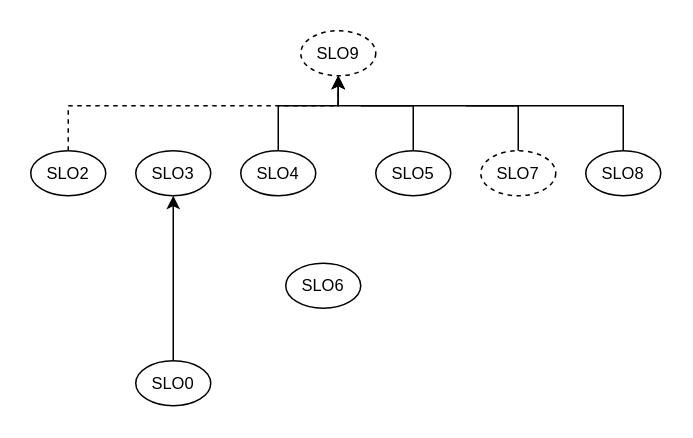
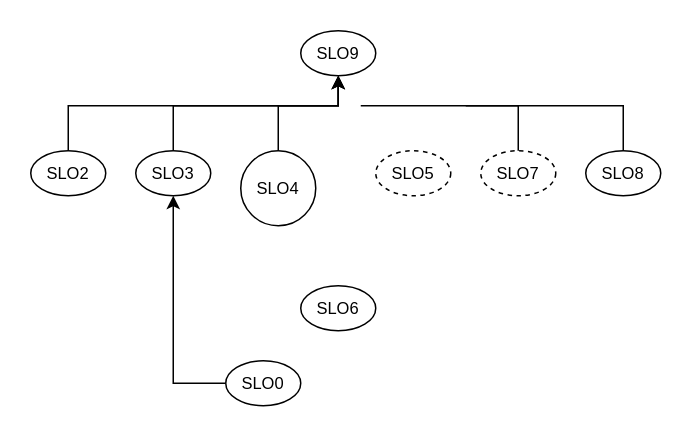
  <mxCell id="0" />
  <mxCell id="1" parent="0" />
  <mxCell id="2" style="edgeStyle=orthogonalEdgeStyle;rounded=0;orthogonalLoop=1;jettySize=auto;html=1;" edge="1" parent="1" source="3" target="12"><mxGeometry relative="1" as="geometry" /></mxCell>
- <mxCell id="3" value="SLO0" style="ellipse;whiteSpace=wrap;html=1;fontSize=11;" parent="1" vertex="1"><mxGeometry x="90" y="240" width="50" height="30" as="geometry" /></mxCell>
- <mxCell id="4" value="SLO6" style="ellipse;whiteSpace=wrap;html=1;fontSize=11;" parent="1" vertex="1"><mxGeometry x="190" y="175" width="50" height="30" as="geometry" /></mxCell>
- <mxCell id="5" style="edgeStyle=orthogonalEdgeStyle;rounded=0;orthogonalLoop=1;jettySize=auto;html=1;entryX=0.5;entryY=1;entryDx=0;entryDy=0;dashed=1;" edge="1" parent="1" source="6" target="15"><mxGeometry relative="1" as="geometry"><Array as="points"><mxPoint x="45" y="70" /><mxPoint x="225" y="70" /></Array></mxGeometry></mxCell>
+ <mxCell id="3" value="SLO0" style="ellipse;whiteSpace=wrap;html=1;fontSize=11;" parent="1" vertex="1"><mxGeometry x="150" y="240" width="50" height="30" as="geometry" /></mxCell>
+ <mxCell id="4" value="SLO6" style="ellipse;whiteSpace=wrap;html=1;fontSize=11;" parent="1" vertex="1"><mxGeometry x="200" y="190" width="50" height="30" as="geometry" /></mxCell>
+ <mxCell id="5" style="edgeStyle=orthogonalEdgeStyle;rounded=0;orthogonalLoop=1;jettySize=auto;html=1;entryX=0.5;entryY=1;entryDx=0;entryDy=0;" edge="1" parent="1" source="6" target="15"><mxGeometry relative="1" as="geometry"><Array as="points"><mxPoint x="45" y="70" /><mxPoint x="225" y="70" /></Array></mxGeometry></mxCell>
  <mxCell id="6" value="SLO2" style="ellipse;whiteSpace=wrap;html=1;fontSize=11;" parent="1" vertex="1"><mxGeometry x="20" y="100" width="50" height="30" as="geometry" /></mxCell>
  <mxCell id="7" style="edgeStyle=orthogonalEdgeStyle;rounded=0;orthogonalLoop=1;jettySize=auto;html=1;entryX=0.5;entryY=1;entryDx=0;entryDy=0;" edge="1" parent="1" source="8" target="15"><mxGeometry relative="1" as="geometry"><Array as="points"><mxPoint x="185" y="70" /><mxPoint x="225" y="70" /></Array></mxGeometry></mxCell>
- <mxCell id="8" value="SLO4" style="ellipse;whiteSpace=wrap;html=1;fontSize=11;" parent="1" vertex="1"><mxGeometry x="160" y="100" width="50" height="30" as="geometry" /></mxCell>
- <mxCell id="9" style="edgeStyle=orthogonalEdgeStyle;rounded=0;orthogonalLoop=1;jettySize=auto;html=1;entryX=0.5;entryY=1;entryDx=0;entryDy=0;" edge="1" parent="1" source="10" target="15"><mxGeometry relative="1" as="geometry"><Array as="points"><mxPoint x="275" y="70" /><mxPoint x="225" y="70" /></Array></mxGeometry></mxCell>
- <mxCell id="10" value="SLO5" style="ellipse;whiteSpace=wrap;html=1;fontSize=11;" parent="1" vertex="1"><mxGeometry x="250" y="100" width="50" height="30" as="geometry" /></mxCell>
+ <mxCell id="8" value="SLO4" style="ellipse;whiteSpace=wrap;html=1;fontSize=11;" parent="1" vertex="1"><mxGeometry x="160" y="100" width="50" height="50" as="geometry" /></mxCell>
+ <mxCell id="10" value="SLO5" style="ellipse;whiteSpace=wrap;html=1;fontSize=11;dashed=1;" parent="1" vertex="1"><mxGeometry x="250" y="100" width="50" height="30" as="geometry" /></mxCell>
+ <mxCell id="11" style="edgeStyle=orthogonalEdgeStyle;rounded=0;orthogonalLoop=1;jettySize=auto;html=1;" edge="1" parent="1" source="12" target="15"><mxGeometry relative="1" as="geometry"><Array as="points"><mxPoint x="115" y="70" /><mxPoint x="225" y="70" /></Array></mxGeometry></mxCell>
  <mxCell id="12" value="SLO3" style="ellipse;whiteSpace=wrap;html=1;fontSize=11;" parent="1" vertex="1"><mxGeometry x="90" y="100" width="50" height="30" as="geometry" /></mxCell>
  <mxCell id="13" value="SLO7" style="ellipse;whiteSpace=wrap;html=1;fontSize=11;dashed=1;" parent="1" vertex="1"><mxGeometry x="320" y="100" width="50" height="30" as="geometry" /></mxCell>
  <mxCell id="14" value="SLO8" style="ellipse;whiteSpace=wrap;html=1;fontSize=11;" parent="1" vertex="1"><mxGeometry x="390" y="100" width="50" height="30" as="geometry" /></mxCell>
- <mxCell id="15" value="SLO9" style="ellipse;whiteSpace=wrap;html=1;fontSize=11;dashed=1;" parent="1" vertex="1"><mxGeometry x="200" y="20" width="50" height="30" as="geometry" /></mxCell>
+ <mxCell id="15" value="SLO9" style="ellipse;whiteSpace=wrap;html=1;fontSize=11;" parent="1" vertex="1"><mxGeometry x="200" y="20" width="50" height="30" as="geometry" /></mxCell>
  <mxCell id="16" value="" style="endArrow=none;html=1;rounded=0;exitX=0.5;exitY=0;exitDx=0;exitDy=0;" edge="1" parent="1" source="13"><mxGeometry width="50" height="50" relative="1" as="geometry"><mxPoint x="300" y="60" as="sourcePoint" /><mxPoint x="240" y="70" as="targetPoint" /><Array as="points"><mxPoint x="345" y="70" /></Array></mxGeometry></mxCell>
  <mxCell id="17" value="" style="endArrow=none;html=1;rounded=0;exitX=0.5;exitY=0;exitDx=0;exitDy=0;" edge="1" parent="1"><mxGeometry width="50" height="50" relative="1" as="geometry"><mxPoint x="415" y="100" as="sourcePoint" /><mxPoint x="310" y="70" as="targetPoint" /><Array as="points"><mxPoint x="415" y="70" /></Array></mxGeometry></mxCell>
